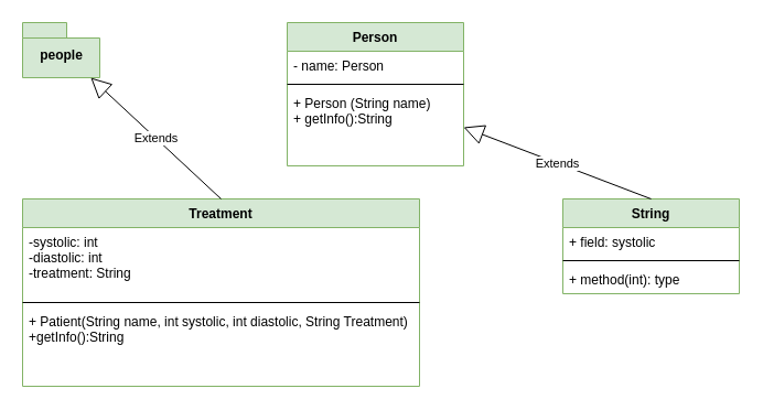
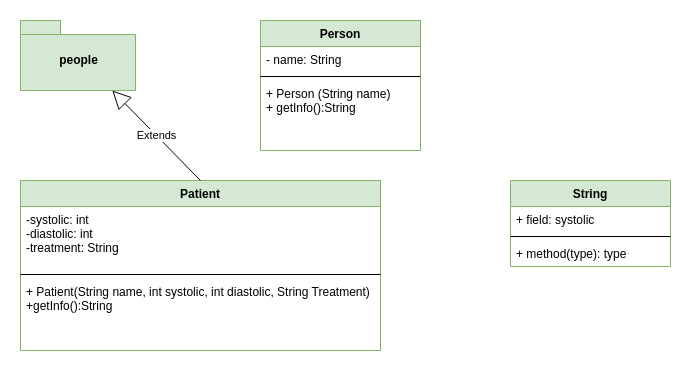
  <mxCell id="0" />
  <mxCell id="1" parent="0" />
- <mxCell id="2" value="people" style="shape=folder;fontStyle=1;spacingTop=10;tabWidth=40;tabHeight=14;tabPosition=left;html=1;fillColor=#d5e8d4;strokeColor=#82b366;" vertex="1" parent="1"><mxGeometry x="20" y="20" width="70" height="50" as="geometry" /></mxCell>
+ <mxCell id="2" value="people" style="shape=folder;fontStyle=1;spacingTop=10;tabWidth=40;tabHeight=14;tabPosition=left;html=1;fillColor=#d5e8d4;strokeColor=#82b366;" vertex="1" parent="1"><mxGeometry x="20" y="20" width="115" height="70" as="geometry" /></mxCell>
  <mxCell id="3" value="Person" style="swimlane;fontStyle=1;align=center;verticalAlign=top;childLayout=stackLayout;horizontal=1;startSize=26;horizontalStack=0;resizeParent=1;resizeParentMax=0;resizeLast=0;collapsible=1;marginBottom=0;fillColor=#d5e8d4;strokeColor=#82b366;" vertex="1" parent="1"><mxGeometry x="260" y="20" width="160" height="130" as="geometry" /></mxCell>
- <mxCell id="4" value="- name: Person" style="text;strokeColor=none;fillColor=none;align=left;verticalAlign=top;spacingLeft=4;spacingRight=4;overflow=hidden;rotatable=0;points=[[0,0.5],[1,0.5]];portConstraint=eastwest;" vertex="1" parent="3"><mxGeometry y="26" width="160" height="26" as="geometry" /></mxCell>
+ <mxCell id="4" value="- name: String" style="text;strokeColor=none;fillColor=none;align=left;verticalAlign=top;spacingLeft=4;spacingRight=4;overflow=hidden;rotatable=0;points=[[0,0.5],[1,0.5]];portConstraint=eastwest;" vertex="1" parent="3"><mxGeometry y="26" width="160" height="26" as="geometry" /></mxCell>
  <mxCell id="5" value="" style="line;strokeWidth=1;fillColor=none;align=left;verticalAlign=middle;spacingTop=-1;spacingLeft=3;spacingRight=3;rotatable=0;labelPosition=right;points=[];portConstraint=eastwest;" vertex="1" parent="3"><mxGeometry y="52" width="160" height="8" as="geometry" /></mxCell>
  <mxCell id="6" value="+ Person (String name)&#10;+ getInfo():String&#10;&#10;" style="text;strokeColor=none;fillColor=none;align=left;verticalAlign=top;spacingLeft=4;spacingRight=4;overflow=hidden;rotatable=0;points=[[0,0.5],[1,0.5]];portConstraint=eastwest;" vertex="1" parent="3"><mxGeometry y="60" width="160" height="70" as="geometry" /></mxCell>
- <mxCell id="7" value="Treatment" style="swimlane;fontStyle=1;align=center;verticalAlign=top;childLayout=stackLayout;horizontal=1;startSize=26;horizontalStack=0;resizeParent=1;resizeParentMax=0;resizeLast=0;collapsible=1;marginBottom=0;fillColor=#d5e8d4;strokeColor=#82b366;" vertex="1" parent="1"><mxGeometry x="20" y="180" width="360" height="170" as="geometry" /></mxCell>
+ <mxCell id="7" value="Patient" style="swimlane;fontStyle=1;align=center;verticalAlign=top;childLayout=stackLayout;horizontal=1;startSize=26;horizontalStack=0;resizeParent=1;resizeParentMax=0;resizeLast=0;collapsible=1;marginBottom=0;fillColor=#d5e8d4;strokeColor=#82b366;" vertex="1" parent="1"><mxGeometry x="20" y="180" width="360" height="170" as="geometry" /></mxCell>
  <mxCell id="8" value="-systolic: int&#10;-diastolic: int&#10;-treatment: String" style="text;strokeColor=none;fillColor=none;align=left;verticalAlign=top;spacingLeft=4;spacingRight=4;overflow=hidden;rotatable=0;points=[[0,0.5],[1,0.5]];portConstraint=eastwest;" vertex="1" parent="7"><mxGeometry y="26" width="360" height="64" as="geometry" /></mxCell>
  <mxCell id="9" value="" style="line;strokeWidth=1;fillColor=none;align=left;verticalAlign=middle;spacingTop=-1;spacingLeft=3;spacingRight=3;rotatable=0;labelPosition=right;points=[];portConstraint=eastwest;" vertex="1" parent="7"><mxGeometry y="90" width="360" height="8" as="geometry" /></mxCell>
  <mxCell id="10" value="+ Patient(String name, int systolic, int diastolic, String Treatment)&#10;+getInfo():String&#10;" style="text;strokeColor=none;fillColor=none;align=left;verticalAlign=top;spacingLeft=4;spacingRight=4;overflow=hidden;rotatable=0;points=[[0,0.5],[1,0.5]];portConstraint=eastwest;" vertex="1" parent="7"><mxGeometry y="98" width="360" height="72" as="geometry" /></mxCell>
  <mxCell id="11" value="String&#10;" style="swimlane;fontStyle=1;align=center;verticalAlign=top;childLayout=stackLayout;horizontal=1;startSize=26;horizontalStack=0;resizeParent=1;resizeParentMax=0;resizeLast=0;collapsible=1;marginBottom=0;fillColor=#d5e8d4;strokeColor=#82b366;" vertex="1" parent="1"><mxGeometry x="510" y="180" width="160" height="86" as="geometry" /></mxCell>
  <mxCell id="12" value="+ field: systolic" style="text;strokeColor=none;fillColor=none;align=left;verticalAlign=top;spacingLeft=4;spacingRight=4;overflow=hidden;rotatable=0;points=[[0,0.5],[1,0.5]];portConstraint=eastwest;" vertex="1" parent="11"><mxGeometry y="26" width="160" height="26" as="geometry" /></mxCell>
  <mxCell id="13" value="" style="line;strokeWidth=1;fillColor=none;align=left;verticalAlign=middle;spacingTop=-1;spacingLeft=3;spacingRight=3;rotatable=0;labelPosition=right;points=[];portConstraint=eastwest;" vertex="1" parent="11"><mxGeometry y="52" width="160" height="8" as="geometry" /></mxCell>
- <mxCell id="14" value="+ method(int): type" style="text;strokeColor=none;fillColor=none;align=left;verticalAlign=top;spacingLeft=4;spacingRight=4;overflow=hidden;rotatable=0;points=[[0,0.5],[1,0.5]];portConstraint=eastwest;" vertex="1" parent="11"><mxGeometry y="60" width="160" height="26" as="geometry" /></mxCell>
+ <mxCell id="14" value="+ method(type): type" style="text;strokeColor=none;fillColor=none;align=left;verticalAlign=top;spacingLeft=4;spacingRight=4;overflow=hidden;rotatable=0;points=[[0,0.5],[1,0.5]];portConstraint=eastwest;" vertex="1" parent="11"><mxGeometry y="60" width="160" height="26" as="geometry" /></mxCell>
  <mxCell id="15" value="Extends" style="endArrow=block;endSize=16;endFill=0;html=1;exitX=0.5;exitY=0;exitDx=0;exitDy=0;" edge="1" parent="1" source="7" target="2"><mxGeometry width="160" relative="1" as="geometry"><mxPoint x="280" y="230" as="sourcePoint" /><mxPoint x="440" y="230" as="targetPoint" /></mxGeometry></mxCell>
- <mxCell id="16" value="Extends" style="endArrow=block;endSize=16;endFill=0;html=1;exitX=0.5;exitY=0;exitDx=0;exitDy=0;entryX=1;entryY=0.5;entryDx=0;entryDy=0;" edge="1" parent="1" source="11" target="6"><mxGeometry width="160" relative="1" as="geometry"><mxPoint x="280" y="230" as="sourcePoint" /><mxPoint x="440" y="230" as="targetPoint" /></mxGeometry></mxCell>
